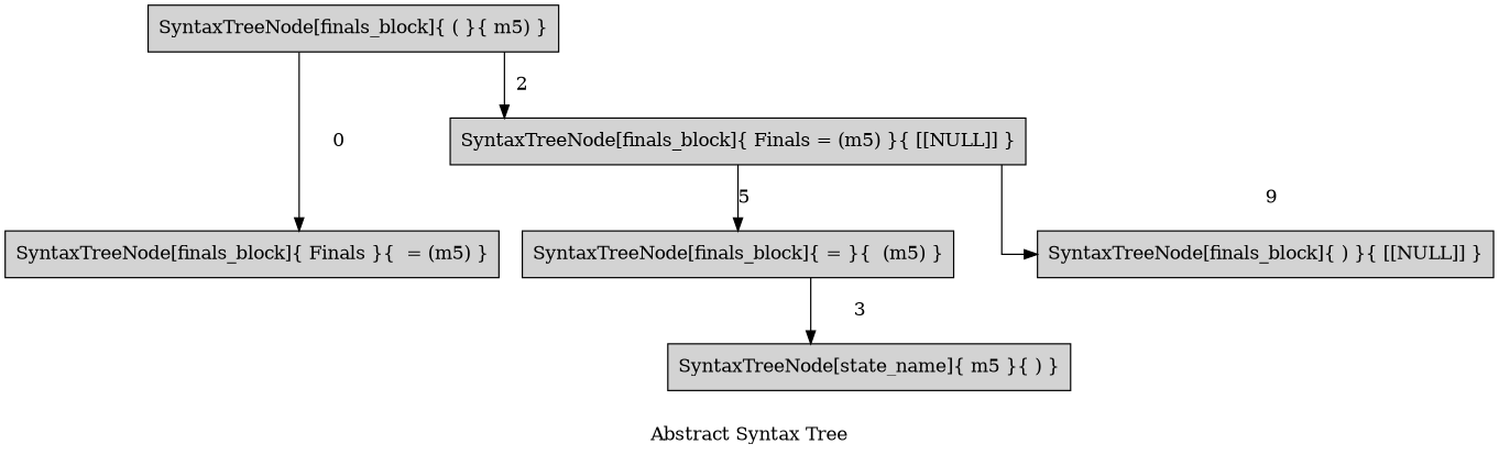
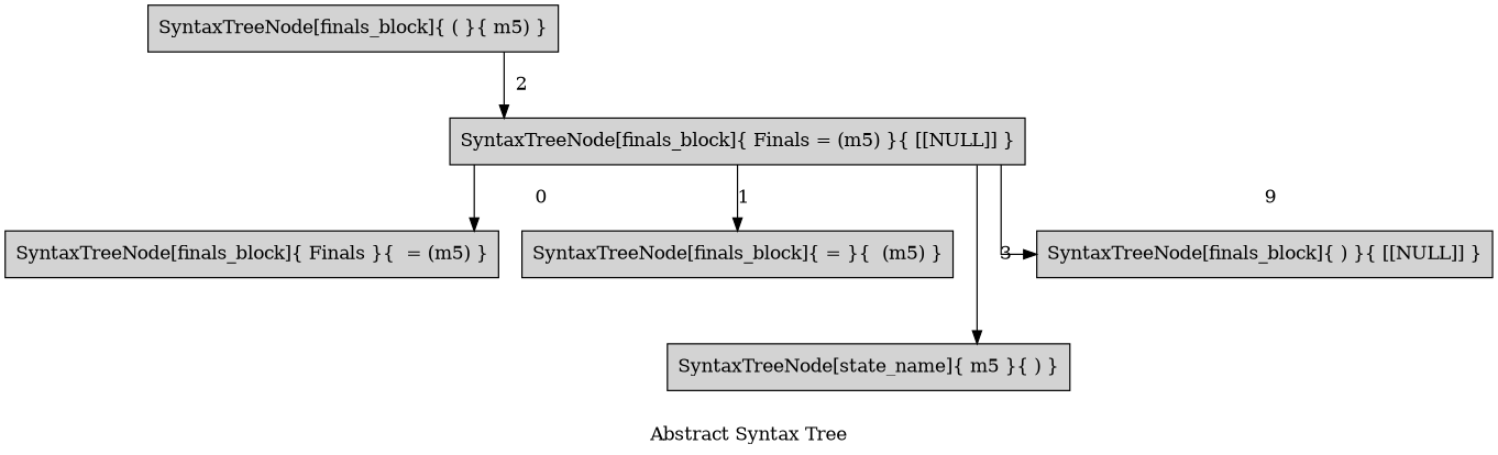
  digraph {
    label="Abstract Syntax Tree"
    splines=ortho
    node [shape=box style=filled]
    n1 [label="SyntaxTreeNode[finals_block]{ Finals }{  = (m5) }"]
    n2 [label="SyntaxTreeNode[finals_block]{ = }{  (m5) }"]
    n3 [label="SyntaxTreeNode[finals_block]{ ( }{ m5) }"]
    n4 [label="SyntaxTreeNode[finals_block]{ Finals = (m5) }{ [[NULL]] }"]
    n5 [label="SyntaxTreeNode[state_name]{ m5 }{ ) }"]
    n6 [label="SyntaxTreeNode[finals_block]{ ) }{ [[NULL]] }"]
    n3 -> n4 [label=2]
-   n3 -> n1 [label=0]
-   n4 -> n2 [label=5]
-   n2 -> n5 [label=3]
+   n4 -> n1 [label=0]
+   n4 -> n2 [label=1]
+   n4 -> n5 [label=3]
    n4 -> n6 [label=9]
  }
